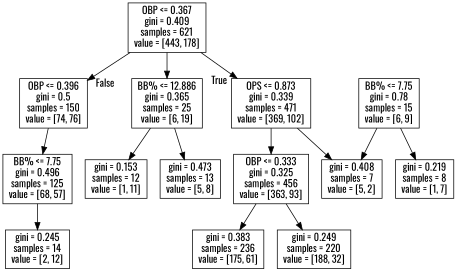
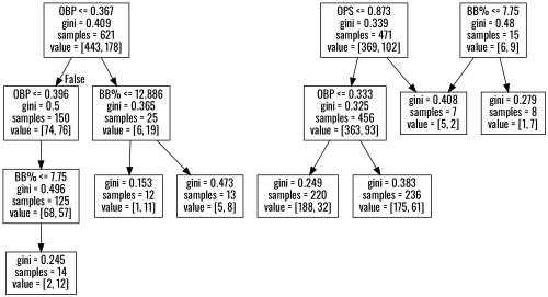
  digraph {
    fontname=Oswald
    node [fontname=Oswald shape=box]
    edge [fontname=Oswald]
    n1 [label="OBP <= 0.367\ngini = 0.409\nsamples = 621\nvalue = [443, 178]"]
    n2 [label="OPS <= 0.873\ngini = 0.339\nsamples = 471\nvalue = [369, 102]"]
    n3 [label="OBP <= 0.396\ngini = 0.5\nsamples = 150\nvalue = [74, 76]"]
    n4 [label="BB% <= 12.886\ngini = 0.365\nsamples = 25\nvalue = [6, 19]"]
    n5 [label="OBP <= 0.333\ngini = 0.325\nsamples = 456\nvalue = [363, 93]"]
    n6 [label="gini = 0.408\nsamples = 7\nvalue = [5, 2]"]
    n7 [label="BB% <= 7.75\ngini = 0.496\nsamples = 125\nvalue = [68, 57]"]
    n8 [label="gini = 0.249\nsamples = 220\nvalue = [188, 32]"]
    n9 [label="gini = 0.383\nsamples = 236\nvalue = [175, 61]"]
-   n10 [label="BB% <= 7.75\ngini = 0.78\nsamples = 15\nvalue = [6, 9]"]
-   n11 [label="gini = 0.219\nsamples = 8\nvalue = [1, 7]"]
+   n10 [label="BB% <= 7.75\ngini = 0.48\nsamples = 15\nvalue = [6, 9]"]
+   n11 [label="gini = 0.279\nsamples = 8\nvalue = [1, 7]"]
    n12 [label="gini = 0.245\nsamples = 14\nvalue = [2, 12]"]
    n13 [label="gini = 0.153\nsamples = 12\nvalue = [1, 11]"]
    n14 [label="gini = 0.473\nsamples = 13\nvalue = [5, 8]"]
-   n1 -> n2 [headlabel=True labelangle=45 labeldistance=2.5]
    n1 -> n3 [headlabel=False labelangle=-45 labeldistance=2.5]
    n1 -> n4
    n2 -> n5
    n2 -> n6
    n3 -> n7
    n4 -> n13
    n4 -> n14
    n5 -> n8
    n5 -> n9
    n7 -> n12
    n10 -> n6
    n10 -> n11
  }
